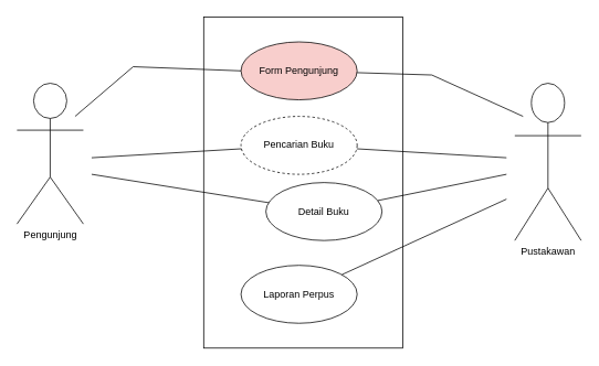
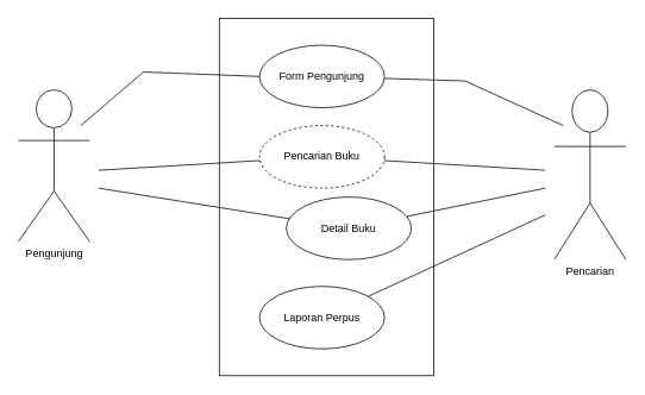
  <mxCell id="0" />
  <mxCell id="1" parent="0" />
  <mxCell id="2" value="" style="rounded=0;whiteSpace=wrap;html=1;" vertex="1" parent="1"><mxGeometry x="245" y="20" width="240" height="400" as="geometry" /></mxCell>
- <mxCell id="3" value="Form Pengunjung" style="ellipse;whiteSpace=wrap;html=1;fillColor=#f8cecc;" vertex="1" parent="1"><mxGeometry x="290" y="50" width="140" height="70" as="geometry" /></mxCell>
+ <mxCell id="3" value="Form Pengunjung" style="ellipse;whiteSpace=wrap;html=1;" vertex="1" parent="1"><mxGeometry x="290" y="50" width="140" height="70" as="geometry" /></mxCell>
  <mxCell id="4" value="Pencarian Buku" style="ellipse;whiteSpace=wrap;html=1;dashed=1;" vertex="1" parent="1"><mxGeometry x="290" y="140" width="140" height="70" as="geometry" /></mxCell>
  <mxCell id="5" value="Detail Buku" style="ellipse;whiteSpace=wrap;html=1;" vertex="1" parent="1"><mxGeometry x="320" y="220" width="140" height="70" as="geometry" /></mxCell>
  <mxCell id="6" value="Laporan Perpus" style="ellipse;whiteSpace=wrap;html=1;" vertex="1" parent="1"><mxGeometry x="290" y="320" width="140" height="70" as="geometry" /></mxCell>
  <mxCell id="7" value="Pengunjung" style="shape=umlActor;verticalLabelPosition=bottom;verticalAlign=top;html=1;outlineConnect=0;" vertex="1" parent="1"><mxGeometry x="20" y="100" width="80" height="170" as="geometry" /></mxCell>
- <mxCell id="8" value="Pustakawan" style="shape=umlActor;verticalLabelPosition=bottom;verticalAlign=top;html=1;outlineConnect=0;" vertex="1" parent="1"><mxGeometry x="620" y="100" width="80" height="190" as="geometry" /></mxCell>
+ <mxCell id="8" value="Pencarian" style="shape=umlActor;verticalLabelPosition=bottom;verticalAlign=top;html=1;outlineConnect=0;" vertex="1" parent="1"><mxGeometry x="620" y="100" width="80" height="190" as="geometry" /></mxCell>
  <mxCell id="9" value="" style="endArrow=none;html=1;rounded=0;" edge="1" parent="1"><mxGeometry width="50" height="50" relative="1" as="geometry"><mxPoint x="90" y="140" as="sourcePoint" /><mxPoint x="160" y="80" as="targetPoint" /></mxGeometry></mxCell>
  <mxCell id="10" value="" style="endArrow=none;html=1;rounded=0;entryX=0;entryY=0.5;entryDx=0;entryDy=0;" edge="1" parent="1" target="3"><mxGeometry width="50" height="50" relative="1" as="geometry"><mxPoint x="160" y="80" as="sourcePoint" /><mxPoint x="210" y="30" as="targetPoint" /></mxGeometry></mxCell>
  <mxCell id="11" value="" style="endArrow=none;html=1;rounded=0;" edge="1" parent="1" target="4"><mxGeometry width="50" height="50" relative="1" as="geometry"><mxPoint x="110" y="190" as="sourcePoint" /><mxPoint x="140" y="140" as="targetPoint" /></mxGeometry></mxCell>
  <mxCell id="12" value="" style="endArrow=none;html=1;rounded=0;" edge="1" parent="1" target="5"><mxGeometry width="50" height="50" relative="1" as="geometry"><mxPoint x="110" y="210" as="sourcePoint" /><mxPoint x="120" y="240" as="targetPoint" /></mxGeometry></mxCell>
  <mxCell id="13" value="" style="endArrow=none;html=1;rounded=0;" edge="1" parent="1"><mxGeometry width="50" height="50" relative="1" as="geometry"><mxPoint x="520" y="90" as="sourcePoint" /><mxPoint x="630" y="140" as="targetPoint" /></mxGeometry></mxCell>
  <mxCell id="14" value="" style="endArrow=none;html=1;rounded=0;" edge="1" parent="1" target="3"><mxGeometry width="50" height="50" relative="1" as="geometry"><mxPoint x="520" y="90" as="sourcePoint" /><mxPoint x="560" y="30" as="targetPoint" /></mxGeometry></mxCell>
  <mxCell id="15" value="" style="endArrow=none;html=1;rounded=0;" edge="1" parent="1" source="4"><mxGeometry width="50" height="50" relative="1" as="geometry"><mxPoint x="550" y="160" as="sourcePoint" /><mxPoint x="610" y="190" as="targetPoint" /></mxGeometry></mxCell>
  <mxCell id="16" value="" style="endArrow=none;html=1;rounded=0;" edge="1" parent="1" source="5"><mxGeometry width="50" height="50" relative="1" as="geometry"><mxPoint x="560" y="260" as="sourcePoint" /><mxPoint x="610" y="210" as="targetPoint" /></mxGeometry></mxCell>
  <mxCell id="17" value="" style="endArrow=none;html=1;rounded=0;" edge="1" parent="1" source="6"><mxGeometry width="50" height="50" relative="1" as="geometry"><mxPoint x="560" y="290" as="sourcePoint" /><mxPoint x="610" y="240" as="targetPoint" /></mxGeometry></mxCell>
